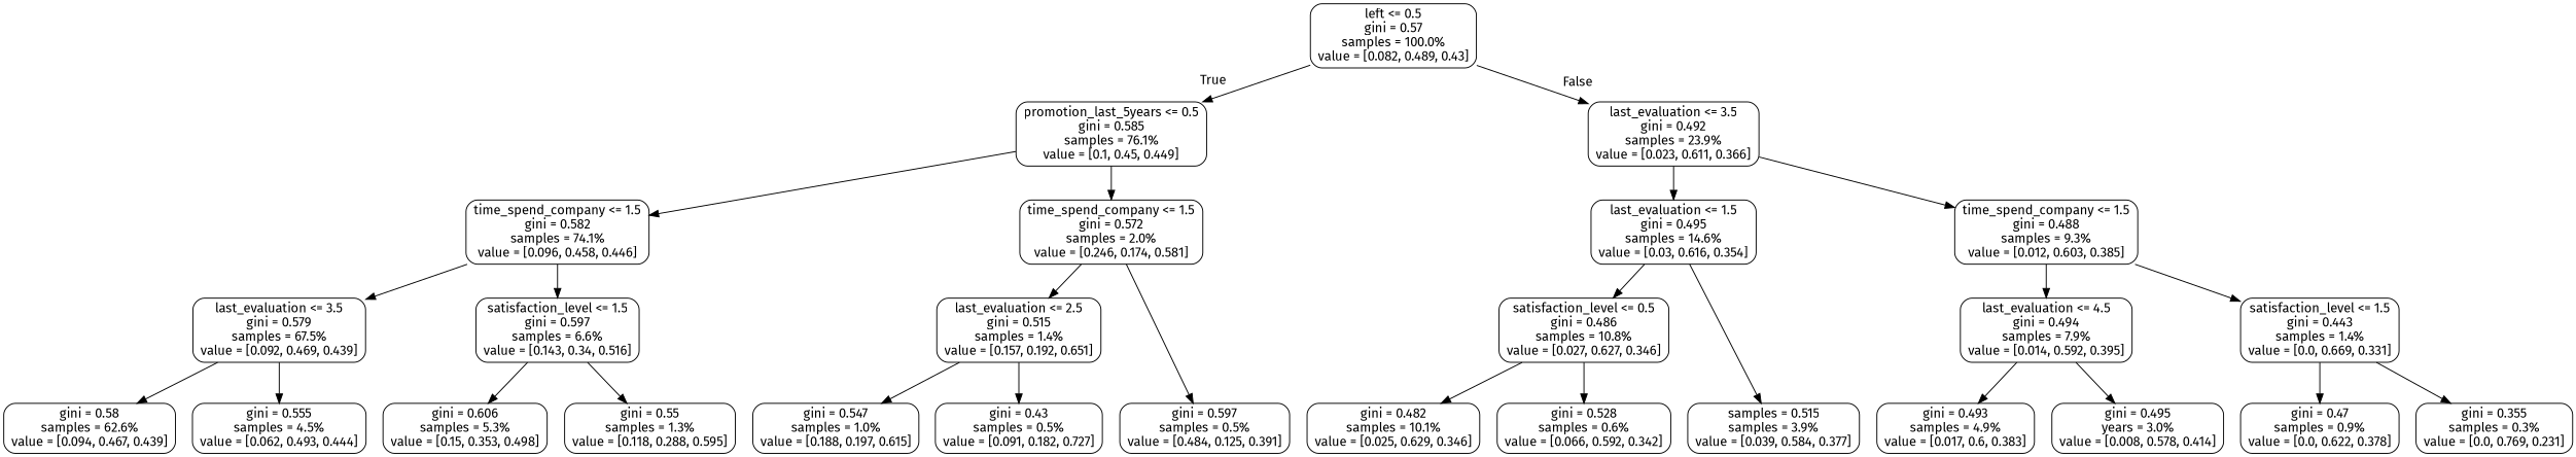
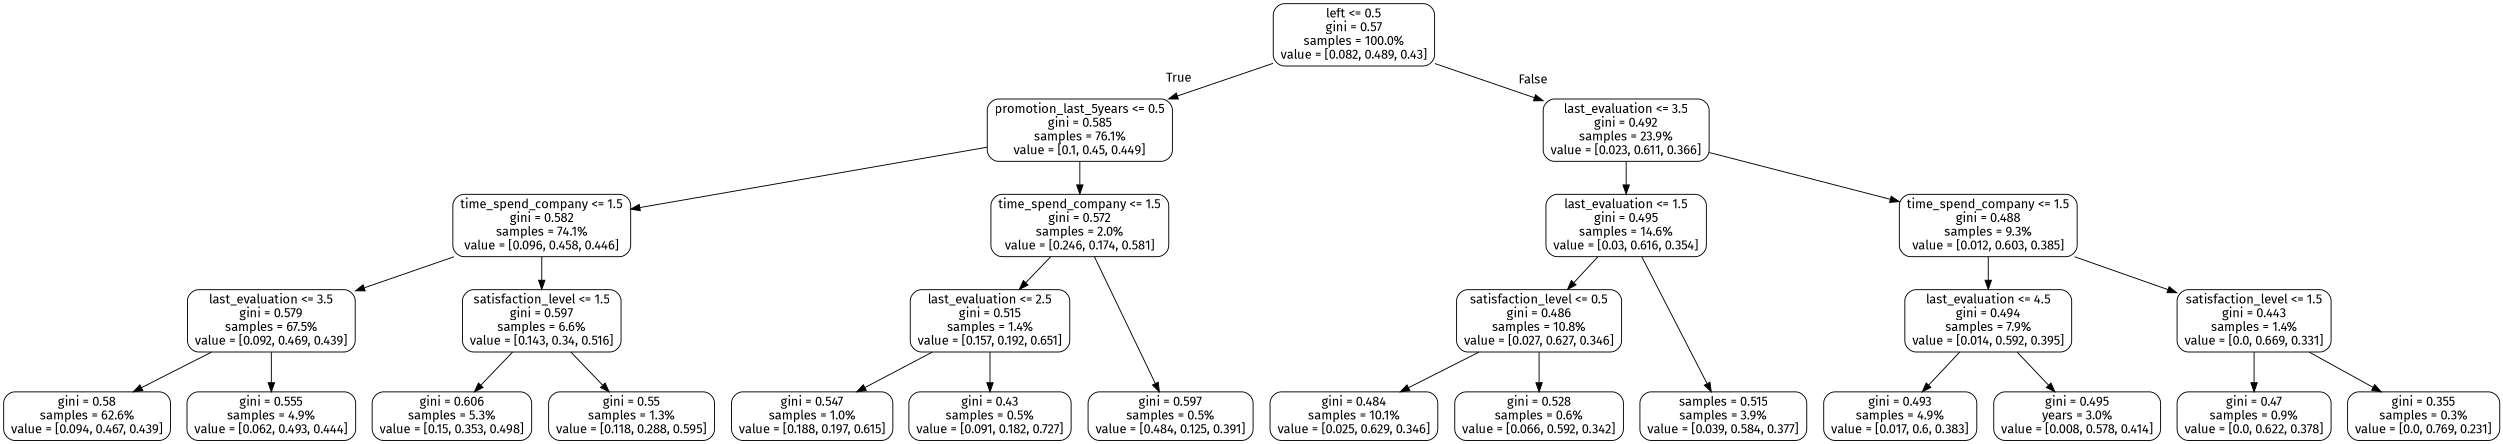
  digraph {
    fontname="Fira Sans"
    ranksep=equally
    splines=polyline
    node [color=black fontname="Fira Sans" shape=box style=rounded]
    edge [fontname="Fira Sans"]
    n1 [label="left <= 0.5\ngini = 0.57\nsamples = 100.0%\nvalue = [0.082, 0.489, 0.43]"]
    n2 [label="promotion_last_5years <= 0.5\ngini = 0.585\nsamples = 76.1%\nvalue = [0.1, 0.45, 0.449]"]
    n3 [label="last_evaluation <= 3.5\ngini = 0.492\nsamples = 23.9%\nvalue = [0.023, 0.611, 0.366]"]
    n4 [label="time_spend_company <= 1.5\ngini = 0.582\nsamples = 74.1%\nvalue = [0.096, 0.458, 0.446]"]
    n5 [label="time_spend_company <= 1.5\ngini = 0.572\nsamples = 2.0%\nvalue = [0.246, 0.174, 0.581]"]
    n6 [label="last_evaluation <= 1.5\ngini = 0.495\nsamples = 14.6%\nvalue = [0.03, 0.616, 0.354]"]
    n7 [label="time_spend_company <= 1.5\ngini = 0.488\nsamples = 9.3%\nvalue = [0.012, 0.603, 0.385]"]
    n8 [label="last_evaluation <= 3.5\ngini = 0.579\nsamples = 67.5%\nvalue = [0.092, 0.469, 0.439]"]
    n9 [label="satisfaction_level <= 1.5\ngini = 0.597\nsamples = 6.6%\nvalue = [0.143, 0.34, 0.516]"]
    n10 [label="last_evaluation <= 2.5\ngini = 0.515\nsamples = 1.4%\nvalue = [0.157, 0.192, 0.651]"]
    n11 [label="satisfaction_level <= 0.5\ngini = 0.486\nsamples = 10.8%\nvalue = [0.027, 0.627, 0.346]"]
    n12 [label="last_evaluation <= 4.5\ngini = 0.494\nsamples = 7.9%\nvalue = [0.014, 0.592, 0.395]"]
    n13 [label="satisfaction_level <= 1.5\ngini = 0.443\nsamples = 1.4%\nvalue = [0.0, 0.669, 0.331]"]
    n14 [label="gini = 0.58\nsamples = 62.6%\nvalue = [0.094, 0.467, 0.439]"]
-   n15 [label="gini = 0.555\nsamples = 4.5%\nvalue = [0.062, 0.493, 0.444]"]
+   n15 [label="gini = 0.555\nsamples = 4.9%\nvalue = [0.062, 0.493, 0.444]"]
    n16 [label="gini = 0.606\nsamples = 5.3%\nvalue = [0.15, 0.353, 0.498]"]
    n17 [label="gini = 0.55\nsamples = 1.3%\nvalue = [0.118, 0.288, 0.595]"]
    n18 [label="gini = 0.547\nsamples = 1.0%\nvalue = [0.188, 0.197, 0.615]"]
    n19 [label="gini = 0.43\nsamples = 0.5%\nvalue = [0.091, 0.182, 0.727]"]
    n20 [label="gini = 0.597\nsamples = 0.5%\nvalue = [0.484, 0.125, 0.391]"]
    n21 [label="samples = 0.515\nsamples = 3.9%\nvalue = [0.039, 0.584, 0.377]"]
-   n22 [label="gini = 0.482\nsamples = 10.1%\nvalue = [0.025, 0.629, 0.346]"]
+   n22 [label="gini = 0.484\nsamples = 10.1%\nvalue = [0.025, 0.629, 0.346]"]
    n23 [label="gini = 0.528\nsamples = 0.6%\nvalue = [0.066, 0.592, 0.342]"]
    n24 [label="gini = 0.493\nsamples = 4.9%\nvalue = [0.017, 0.6, 0.383]"]
    n25 [label="gini = 0.495\nyears = 3.0%\nvalue = [0.008, 0.578, 0.414]"]
    n26 [label="gini = 0.47\nsamples = 0.9%\nvalue = [0.0, 0.622, 0.378]"]
    n27 [label="gini = 0.355\nsamples = 0.3%\nvalue = [0.0, 0.769, 0.231]"]
    subgraph sub_1 {
      rank=same
      n1
    }
    subgraph sub_2 {
      rank=same
      n2
      n3
    }
    subgraph sub_3 {
      rank=same
      n4
      n5
      n6
      n7
    }
    subgraph sub_4 {
      rank=same
      n8
      n9
      n10
      n11
      n12
      n13
    }
    subgraph sub_5 {
      rank=same
      n14
      n15
      n16
      n17
      n18
      n19
      n20
      n21
      n22
      n23
      n24
      n25
      n26
      n27
    }
    n1 -> n2 [headlabel=True labelangle=45 labeldistance=2.5]
    n1 -> n3 [headlabel=False labelangle=-45 labeldistance=2.5]
    n2 -> n4
    n2 -> n5
    n3 -> n6
    n3 -> n7
    n4 -> n8
    n4 -> n9
    n5 -> n10
    n5 -> n20
    n6 -> n11
    n6 -> n21
    n7 -> n12
    n7 -> n13
    n8 -> n14
    n8 -> n15
    n9 -> n16
    n9 -> n17
    n10 -> n18
    n10 -> n19
    n11 -> n22
    n11 -> n23
    n12 -> n24
    n12 -> n25
    n13 -> n26
    n13 -> n27
  }
